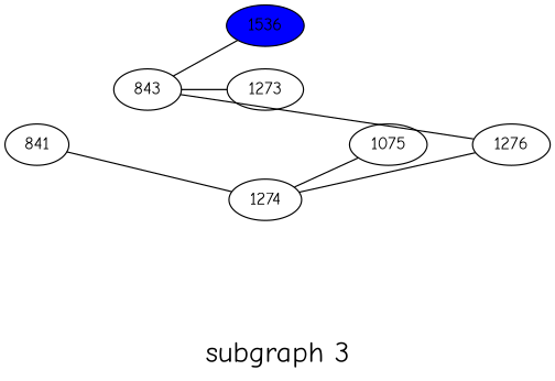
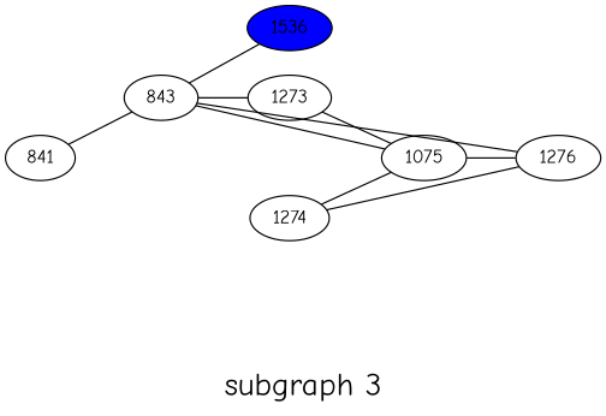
  graph {
    fontname="Comic Neue"
    fontsize=24
    label="\nsubgraph 3\n"
    rankdir=LR
    splines=false
    node [fontname="Comic Neue" shape=ellipse]
    edge [fontname="Comic Neue"]
    1536 [fillcolor=blue height=0.3 style=filled width=0.3]
    841 [height=0.3 width=0.3]
    843 [height=0.3 width=0.3]
    1273 [height=0.3 width=0.3]
    n5 [height=0.3 label=1075 width=0.3]
    1276 [height=0.3 width=0.3]
    1274 [height=0.3 width=0.3]
-   841 -- 1274
+   841 -- 843
    843 -- 1536
    843 -- 1273
+   843 -- n5
    843 -- 1276
+   1273 -- n5
+   n5 -- 1276
    1274 -- n5
    1274 -- 1276
  }
